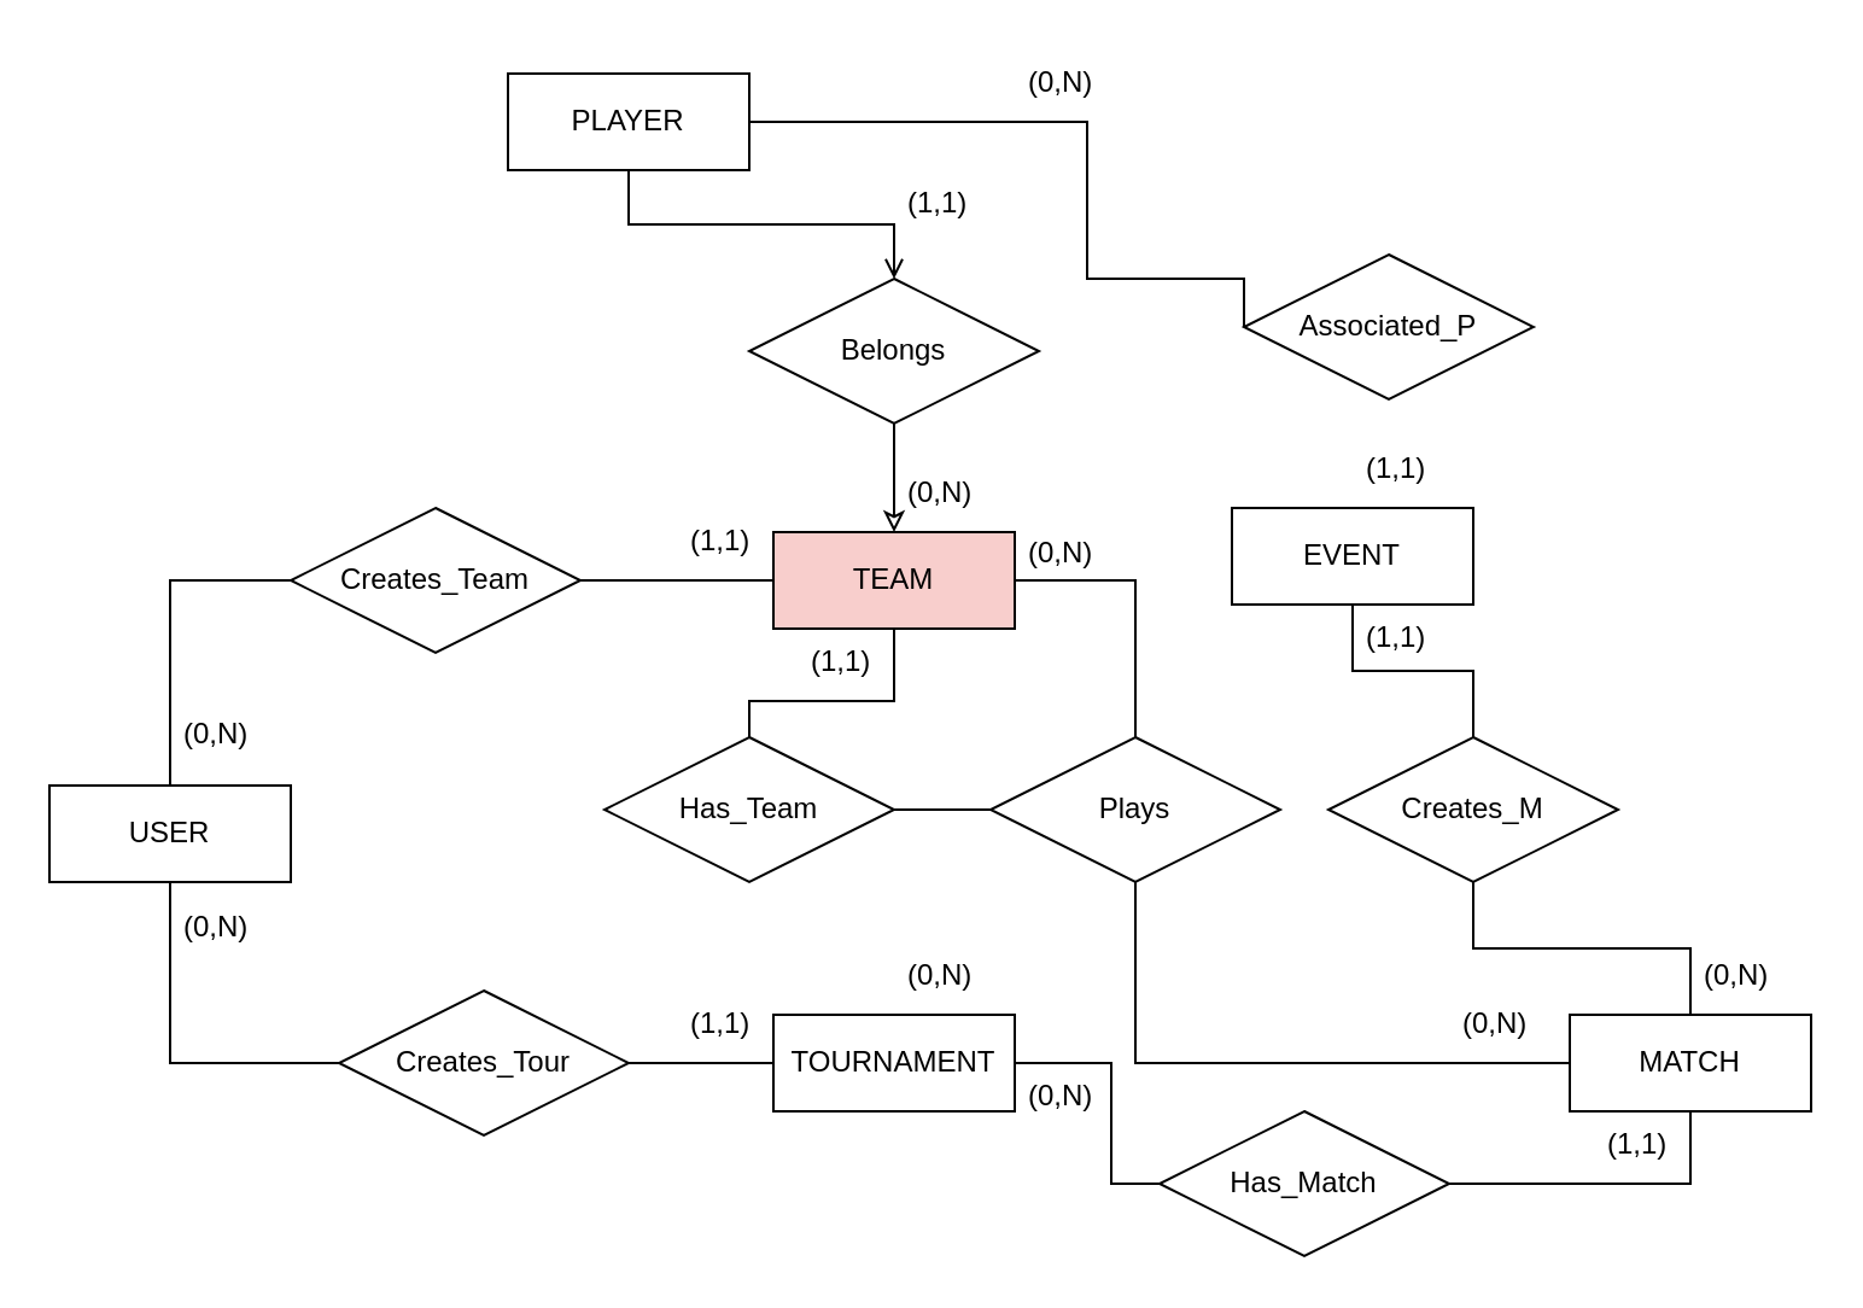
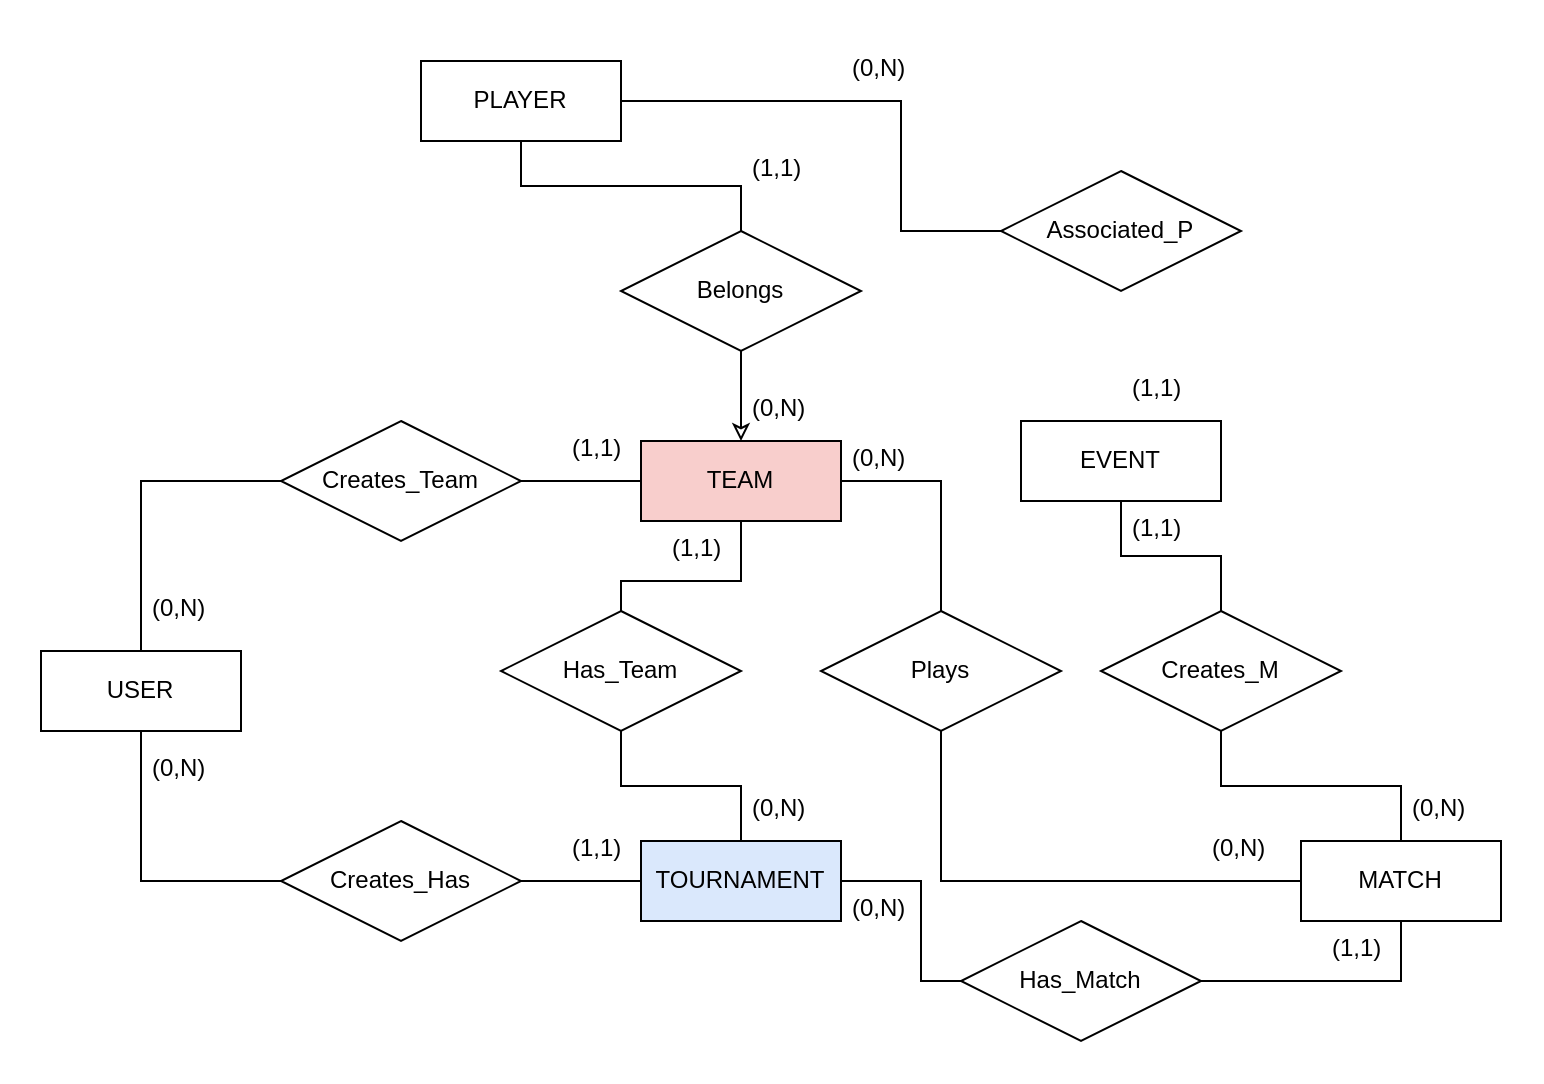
  <mxCell id="0" />
  <mxCell id="1" parent="0" />
  <mxCell id="2" style="edgeStyle=orthogonalEdgeStyle;rounded=0;orthogonalLoop=1;jettySize=auto;html=1;entryX=0.5;entryY=0;entryDx=0;entryDy=0;exitX=1;exitY=0.5;exitDx=0;exitDy=0;endArrow=none;endFill=0;" edge="1" parent="1" source="3" target="44"><mxGeometry relative="1" as="geometry" /></mxCell>
  <mxCell id="3" value="TEAM" style="whiteSpace=wrap;html=1;align=center;fillColor=#f8cecc;" vertex="1" parent="1"><mxGeometry x="320" y="220" width="100" height="40" as="geometry" /></mxCell>
- <mxCell id="4" style="edgeStyle=orthogonalEdgeStyle;rounded=0;orthogonalLoop=1;jettySize=auto;html=1;entryX=0.5;entryY=0;entryDx=0;entryDy=0;endArrow=open;endFill=0;" edge="1" parent="1" source="6" target="33"><mxGeometry relative="1" as="geometry" /></mxCell>
+ <mxCell id="4" style="edgeStyle=orthogonalEdgeStyle;rounded=0;orthogonalLoop=1;jettySize=auto;html=1;entryX=0.5;entryY=0;entryDx=0;entryDy=0;endArrow=none;endFill=0;" edge="1" parent="1" source="6" target="33"><mxGeometry relative="1" as="geometry" /></mxCell>
  <mxCell id="5" style="edgeStyle=orthogonalEdgeStyle;rounded=0;orthogonalLoop=1;jettySize=auto;html=1;entryX=0;entryY=0.5;entryDx=0;entryDy=0;endArrow=none;endFill=0;" edge="1" parent="1" source="6" target="36"><mxGeometry relative="1" as="geometry"><Array as="points"><mxPoint x="450" y="50" /><mxPoint x="450" y="115" /></Array></mxGeometry></mxCell>
  <mxCell id="6" value="PLAYER" style="whiteSpace=wrap;html=1;align=center;" vertex="1" parent="1"><mxGeometry x="210" y="30" width="100" height="40" as="geometry" /></mxCell>
  <mxCell id="7" style="edgeStyle=orthogonalEdgeStyle;rounded=0;orthogonalLoop=1;jettySize=auto;html=1;endArrow=none;endFill=0;" edge="1" parent="1" source="8" target="40"><mxGeometry relative="1" as="geometry" /></mxCell>
  <mxCell id="8" value="EVENT" style="whiteSpace=wrap;html=1;align=center;" vertex="1" parent="1"><mxGeometry x="510" y="210" width="100" height="40" as="geometry" /></mxCell>
  <mxCell id="9" value="MATCH" style="whiteSpace=wrap;html=1;align=center;" vertex="1" parent="1"><mxGeometry x="650" y="420" width="100" height="40" as="geometry" /></mxCell>
- <mxCell id="10" value="TOURNAMENT" style="whiteSpace=wrap;html=1;align=center;" vertex="1" parent="1"><mxGeometry x="320" y="420" width="100" height="40" as="geometry" /></mxCell>
+ <mxCell id="10" value="TOURNAMENT" style="whiteSpace=wrap;html=1;align=center;fillColor=#dae8fc;" vertex="1" parent="1"><mxGeometry x="320" y="420" width="100" height="40" as="geometry" /></mxCell>
  <mxCell id="11" value="" style="edgeStyle=orthogonalEdgeStyle;rounded=0;orthogonalLoop=1;jettySize=auto;html=1;endArrow=none;endFill=0;entryX=0;entryY=0.5;entryDx=0;entryDy=0;exitX=0.5;exitY=0;exitDx=0;exitDy=0;" edge="1" parent="1" source="13" target="15"><mxGeometry relative="1" as="geometry" /></mxCell>
  <mxCell id="12" style="edgeStyle=orthogonalEdgeStyle;rounded=0;orthogonalLoop=1;jettySize=auto;html=1;entryX=0;entryY=0.5;entryDx=0;entryDy=0;exitX=0.5;exitY=1;exitDx=0;exitDy=0;endArrow=none;endFill=0;" edge="1" parent="1" source="13" target="19"><mxGeometry relative="1" as="geometry" /></mxCell>
  <mxCell id="13" value="USER" style="whiteSpace=wrap;html=1;align=center;" vertex="1" parent="1"><mxGeometry x="20" y="325" width="100" height="40" as="geometry" /></mxCell>
  <mxCell id="14" style="edgeStyle=orthogonalEdgeStyle;rounded=0;orthogonalLoop=1;jettySize=auto;html=1;entryX=0;entryY=0.5;entryDx=0;entryDy=0;endArrow=none;endFill=0;" edge="1" parent="1" source="15" target="3"><mxGeometry relative="1" as="geometry" /></mxCell>
- <mxCell id="15" value="Creates_Team" style="shape=rhombus;perimeter=rhombusPerimeter;whiteSpace=wrap;html=1;align=center;" vertex="1" parent="1"><mxGeometry x="120" y="210" width="120" height="60" as="geometry" /></mxCell>
+ <mxCell id="15" value="Creates_Team" style="shape=rhombus;perimeter=rhombusPerimeter;whiteSpace=wrap;html=1;align=center;" vertex="1" parent="1"><mxGeometry x="140" y="210" width="120" height="60" as="geometry" /></mxCell>
  <mxCell id="16" value="(0,N)" style="text;strokeColor=none;fillColor=none;spacingLeft=4;spacingRight=4;overflow=hidden;rotatable=0;points=[[0,0.5],[1,0.5]];portConstraint=eastwest;fontSize=12;whiteSpace=wrap;html=1;" vertex="1" parent="1"><mxGeometry x="70" y="290" width="40" height="30" as="geometry" /></mxCell>
  <mxCell id="17" value="(1,1)" style="text;strokeColor=none;fillColor=none;spacingLeft=4;spacingRight=4;overflow=hidden;rotatable=0;points=[[0,0.5],[1,0.5]];portConstraint=eastwest;fontSize=12;whiteSpace=wrap;html=1;" vertex="1" parent="1"><mxGeometry x="280" y="210" width="40" height="30" as="geometry" /></mxCell>
  <mxCell id="18" style="edgeStyle=orthogonalEdgeStyle;rounded=0;orthogonalLoop=1;jettySize=auto;html=1;entryX=0;entryY=0.5;entryDx=0;entryDy=0;endArrow=none;endFill=0;" edge="1" parent="1" source="19" target="10"><mxGeometry relative="1" as="geometry" /></mxCell>
- <mxCell id="19" value="Creates_Tour" style="shape=rhombus;perimeter=rhombusPerimeter;whiteSpace=wrap;html=1;align=center;" vertex="1" parent="1"><mxGeometry x="140" y="410" width="120" height="60" as="geometry" /></mxCell>
+ <mxCell id="19" value="Creates_Has" style="shape=rhombus;perimeter=rhombusPerimeter;whiteSpace=wrap;html=1;align=center;" vertex="1" parent="1"><mxGeometry x="140" y="410" width="120" height="60" as="geometry" /></mxCell>
  <mxCell id="20" value="(1,1)" style="text;strokeColor=none;fillColor=none;spacingLeft=4;spacingRight=4;overflow=hidden;rotatable=0;points=[[0,0.5],[1,0.5]];portConstraint=eastwest;fontSize=12;whiteSpace=wrap;html=1;" vertex="1" parent="1"><mxGeometry x="280" y="410" width="40" height="30" as="geometry" /></mxCell>
  <mxCell id="21" value="(0,N)" style="text;strokeColor=none;fillColor=none;spacingLeft=4;spacingRight=4;overflow=hidden;rotatable=0;points=[[0,0.5],[1,0.5]];portConstraint=eastwest;fontSize=12;whiteSpace=wrap;html=1;" vertex="1" parent="1"><mxGeometry x="70" y="370" width="40" height="30" as="geometry" /></mxCell>
  <mxCell id="22" style="edgeStyle=orthogonalEdgeStyle;rounded=0;orthogonalLoop=1;jettySize=auto;html=1;exitX=0;exitY=0.5;exitDx=0;exitDy=0;entryX=1;entryY=0.5;entryDx=0;entryDy=0;endArrow=none;endFill=0;" edge="1" parent="1" source="24" target="10"><mxGeometry relative="1" as="geometry"><Array as="points"><mxPoint x="460" y="490" /><mxPoint x="460" y="440" /></Array></mxGeometry></mxCell>
  <mxCell id="23" style="edgeStyle=orthogonalEdgeStyle;rounded=0;orthogonalLoop=1;jettySize=auto;html=1;entryX=0.5;entryY=1;entryDx=0;entryDy=0;endArrow=none;endFill=0;exitX=1;exitY=0.5;exitDx=0;exitDy=0;" edge="1" parent="1" source="24" target="9"><mxGeometry relative="1" as="geometry"><Array as="points"><mxPoint x="700" y="490" /></Array></mxGeometry></mxCell>
  <mxCell id="24" value="Has_Match" style="shape=rhombus;perimeter=rhombusPerimeter;whiteSpace=wrap;html=1;align=center;" vertex="1" parent="1"><mxGeometry x="480" y="460" width="120" height="60" as="geometry" /></mxCell>
  <mxCell id="25" value="(0,N)" style="text;strokeColor=none;fillColor=none;spacingLeft=4;spacingRight=4;overflow=hidden;rotatable=0;points=[[0,0.5],[1,0.5]];portConstraint=eastwest;fontSize=12;whiteSpace=wrap;html=1;" vertex="1" parent="1"><mxGeometry x="420" y="440" width="40" height="30" as="geometry" /></mxCell>
  <mxCell id="26" value="(1,1)" style="text;strokeColor=none;fillColor=none;spacingLeft=4;spacingRight=4;overflow=hidden;rotatable=0;points=[[0,0.5],[1,0.5]];portConstraint=eastwest;fontSize=12;whiteSpace=wrap;html=1;" vertex="1" parent="1"><mxGeometry x="660" y="460" width="40" height="30" as="geometry" /></mxCell>
- <mxCell id="27" style="edgeStyle=orthogonalEdgeStyle;rounded=0;orthogonalLoop=1;jettySize=auto;html=1;endArrow=none;endFill=0;" edge="1" parent="1" source="29" target="44"><mxGeometry relative="1" as="geometry" /></mxCell>
+ <mxCell id="27" style="edgeStyle=orthogonalEdgeStyle;rounded=0;orthogonalLoop=1;jettySize=auto;html=1;entryX=0.5;entryY=0;entryDx=0;entryDy=0;endArrow=none;endFill=0;" edge="1" parent="1" source="29" target="10"><mxGeometry relative="1" as="geometry" /></mxCell>
  <mxCell id="28" style="edgeStyle=orthogonalEdgeStyle;rounded=0;orthogonalLoop=1;jettySize=auto;html=1;entryX=0.5;entryY=1;entryDx=0;entryDy=0;endArrow=none;endFill=0;" edge="1" parent="1" source="29" target="3"><mxGeometry relative="1" as="geometry"><mxPoint x="370" y="270" as="targetPoint" /><Array as="points"><mxPoint x="310" y="290" /><mxPoint x="370" y="290" /></Array></mxGeometry></mxCell>
  <mxCell id="29" value="Has_Team" style="shape=rhombus;perimeter=rhombusPerimeter;whiteSpace=wrap;html=1;align=center;" vertex="1" parent="1"><mxGeometry x="250" y="305" width="120" height="60" as="geometry" /></mxCell>
  <mxCell id="30" value="(1,1)" style="text;strokeColor=none;fillColor=none;spacingLeft=4;spacingRight=4;overflow=hidden;rotatable=0;points=[[0,0.5],[1,0.5]];portConstraint=eastwest;fontSize=12;whiteSpace=wrap;html=1;" vertex="1" parent="1"><mxGeometry x="330" y="260" width="40" height="30" as="geometry" /></mxCell>
  <mxCell id="31" value="(0,N)" style="text;strokeColor=none;fillColor=none;spacingLeft=4;spacingRight=4;overflow=hidden;rotatable=0;points=[[0,0.5],[1,0.5]];portConstraint=eastwest;fontSize=12;whiteSpace=wrap;html=1;" vertex="1" parent="1"><mxGeometry x="370" y="390" width="40" height="30" as="geometry" /></mxCell>
  <mxCell id="32" style="edgeStyle=orthogonalEdgeStyle;rounded=0;orthogonalLoop=1;jettySize=auto;html=1;entryX=0.5;entryY=0;entryDx=0;entryDy=0;endArrow=classic;endFill=0;" edge="1" parent="1" source="33" target="3"><mxGeometry relative="1" as="geometry" /></mxCell>
  <mxCell id="33" value="Belongs" style="shape=rhombus;perimeter=rhombusPerimeter;whiteSpace=wrap;html=1;align=center;" vertex="1" parent="1"><mxGeometry x="310" y="115" width="120" height="60" as="geometry" /></mxCell>
  <mxCell id="34" value="(1,1)" style="text;strokeColor=none;fillColor=none;spacingLeft=4;spacingRight=4;overflow=hidden;rotatable=0;points=[[0,0.5],[1,0.5]];portConstraint=eastwest;fontSize=12;whiteSpace=wrap;html=1;" vertex="1" parent="1"><mxGeometry x="370" y="70" width="40" height="30" as="geometry" /></mxCell>
  <mxCell id="35" value="(0,N)" style="text;strokeColor=none;fillColor=none;spacingLeft=4;spacingRight=4;overflow=hidden;rotatable=0;points=[[0,0.5],[1,0.5]];portConstraint=eastwest;fontSize=12;whiteSpace=wrap;html=1;" vertex="1" parent="1"><mxGeometry x="370" y="190" width="40" height="30" as="geometry" /></mxCell>
- <mxCell id="36" value="Associated_P" style="shape=rhombus;perimeter=rhombusPerimeter;whiteSpace=wrap;html=1;align=center;" vertex="1" parent="1"><mxGeometry x="515" y="105" width="120" height="60" as="geometry" /></mxCell>
+ <mxCell id="36" value="Associated_P" style="shape=rhombus;perimeter=rhombusPerimeter;whiteSpace=wrap;html=1;align=center;" vertex="1" parent="1"><mxGeometry x="500" y="85" width="120" height="60" as="geometry" /></mxCell>
  <mxCell id="37" value="(0,N)" style="text;strokeColor=none;fillColor=none;spacingLeft=4;spacingRight=4;overflow=hidden;rotatable=0;points=[[0,0.5],[1,0.5]];portConstraint=eastwest;fontSize=12;whiteSpace=wrap;html=1;" vertex="1" parent="1"><mxGeometry x="420" y="20" width="40" height="30" as="geometry" /></mxCell>
  <mxCell id="38" value="(1,1)" style="text;strokeColor=none;fillColor=none;spacingLeft=4;spacingRight=4;overflow=hidden;rotatable=0;points=[[0,0.5],[1,0.5]];portConstraint=eastwest;fontSize=12;whiteSpace=wrap;html=1;" vertex="1" parent="1"><mxGeometry x="560" y="180" width="40" height="30" as="geometry" /></mxCell>
  <mxCell id="39" style="edgeStyle=orthogonalEdgeStyle;rounded=0;orthogonalLoop=1;jettySize=auto;html=1;entryX=0.5;entryY=0;entryDx=0;entryDy=0;endArrow=none;endFill=0;" edge="1" parent="1" source="40" target="9"><mxGeometry relative="1" as="geometry" /></mxCell>
  <mxCell id="40" value="Creates_M" style="shape=rhombus;perimeter=rhombusPerimeter;whiteSpace=wrap;html=1;align=center;" vertex="1" parent="1"><mxGeometry x="550" y="305" width="120" height="60" as="geometry" /></mxCell>
  <mxCell id="41" value="(1,1)" style="text;strokeColor=none;fillColor=none;spacingLeft=4;spacingRight=4;overflow=hidden;rotatable=0;points=[[0,0.5],[1,0.5]];portConstraint=eastwest;fontSize=12;whiteSpace=wrap;html=1;" vertex="1" parent="1"><mxGeometry x="560" y="250" width="40" height="30" as="geometry" /></mxCell>
  <mxCell id="42" value="(0,N)" style="text;strokeColor=none;fillColor=none;spacingLeft=4;spacingRight=4;overflow=hidden;rotatable=0;points=[[0,0.5],[1,0.5]];portConstraint=eastwest;fontSize=12;whiteSpace=wrap;html=1;" vertex="1" parent="1"><mxGeometry x="700" y="390" width="40" height="30" as="geometry" /></mxCell>
  <mxCell id="43" style="edgeStyle=orthogonalEdgeStyle;rounded=0;orthogonalLoop=1;jettySize=auto;html=1;entryX=0;entryY=0.5;entryDx=0;entryDy=0;exitX=0.5;exitY=1;exitDx=0;exitDy=0;endArrow=none;endFill=0;" edge="1" parent="1" source="44" target="9"><mxGeometry relative="1" as="geometry" /></mxCell>
  <mxCell id="44" value="Plays" style="shape=rhombus;perimeter=rhombusPerimeter;whiteSpace=wrap;html=1;align=center;" vertex="1" parent="1"><mxGeometry x="410" y="305" width="120" height="60" as="geometry" /></mxCell>
  <mxCell id="45" value="(0,N)" style="text;strokeColor=none;fillColor=none;spacingLeft=4;spacingRight=4;overflow=hidden;rotatable=0;points=[[0,0.5],[1,0.5]];portConstraint=eastwest;fontSize=12;whiteSpace=wrap;html=1;" vertex="1" parent="1"><mxGeometry x="420" y="215" width="40" height="30" as="geometry" /></mxCell>
  <mxCell id="46" value="(0,N)" style="text;strokeColor=none;fillColor=none;spacingLeft=4;spacingRight=4;overflow=hidden;rotatable=0;points=[[0,0.5],[1,0.5]];portConstraint=eastwest;fontSize=12;whiteSpace=wrap;html=1;" vertex="1" parent="1"><mxGeometry x="600" y="410" width="40" height="30" as="geometry" /></mxCell>
